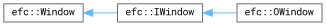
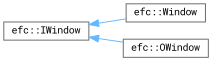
  digraph {
    fontname="Roboto Mono"
    rankdir=LR
    node [color=grey40 fillcolor=white fontname="Roboto Mono" fontsize=10 shape=box style=filled]
    edge [color=steelblue1 dir=back fontname="Roboto Mono" fontsize=10 labelfontname=Helvetica labelfontsize=10 style=solid]
    n1 [height=0.2 label="efc::Window" width=0.4]
    n2 [height=0.2 label="efc::IWindow" width=0.4]
    n3 [height=0.2 label="efc::OWindow" width=0.4]
-   n1 -> n2
+   n2 -> n1
    n2 -> n3
  }
